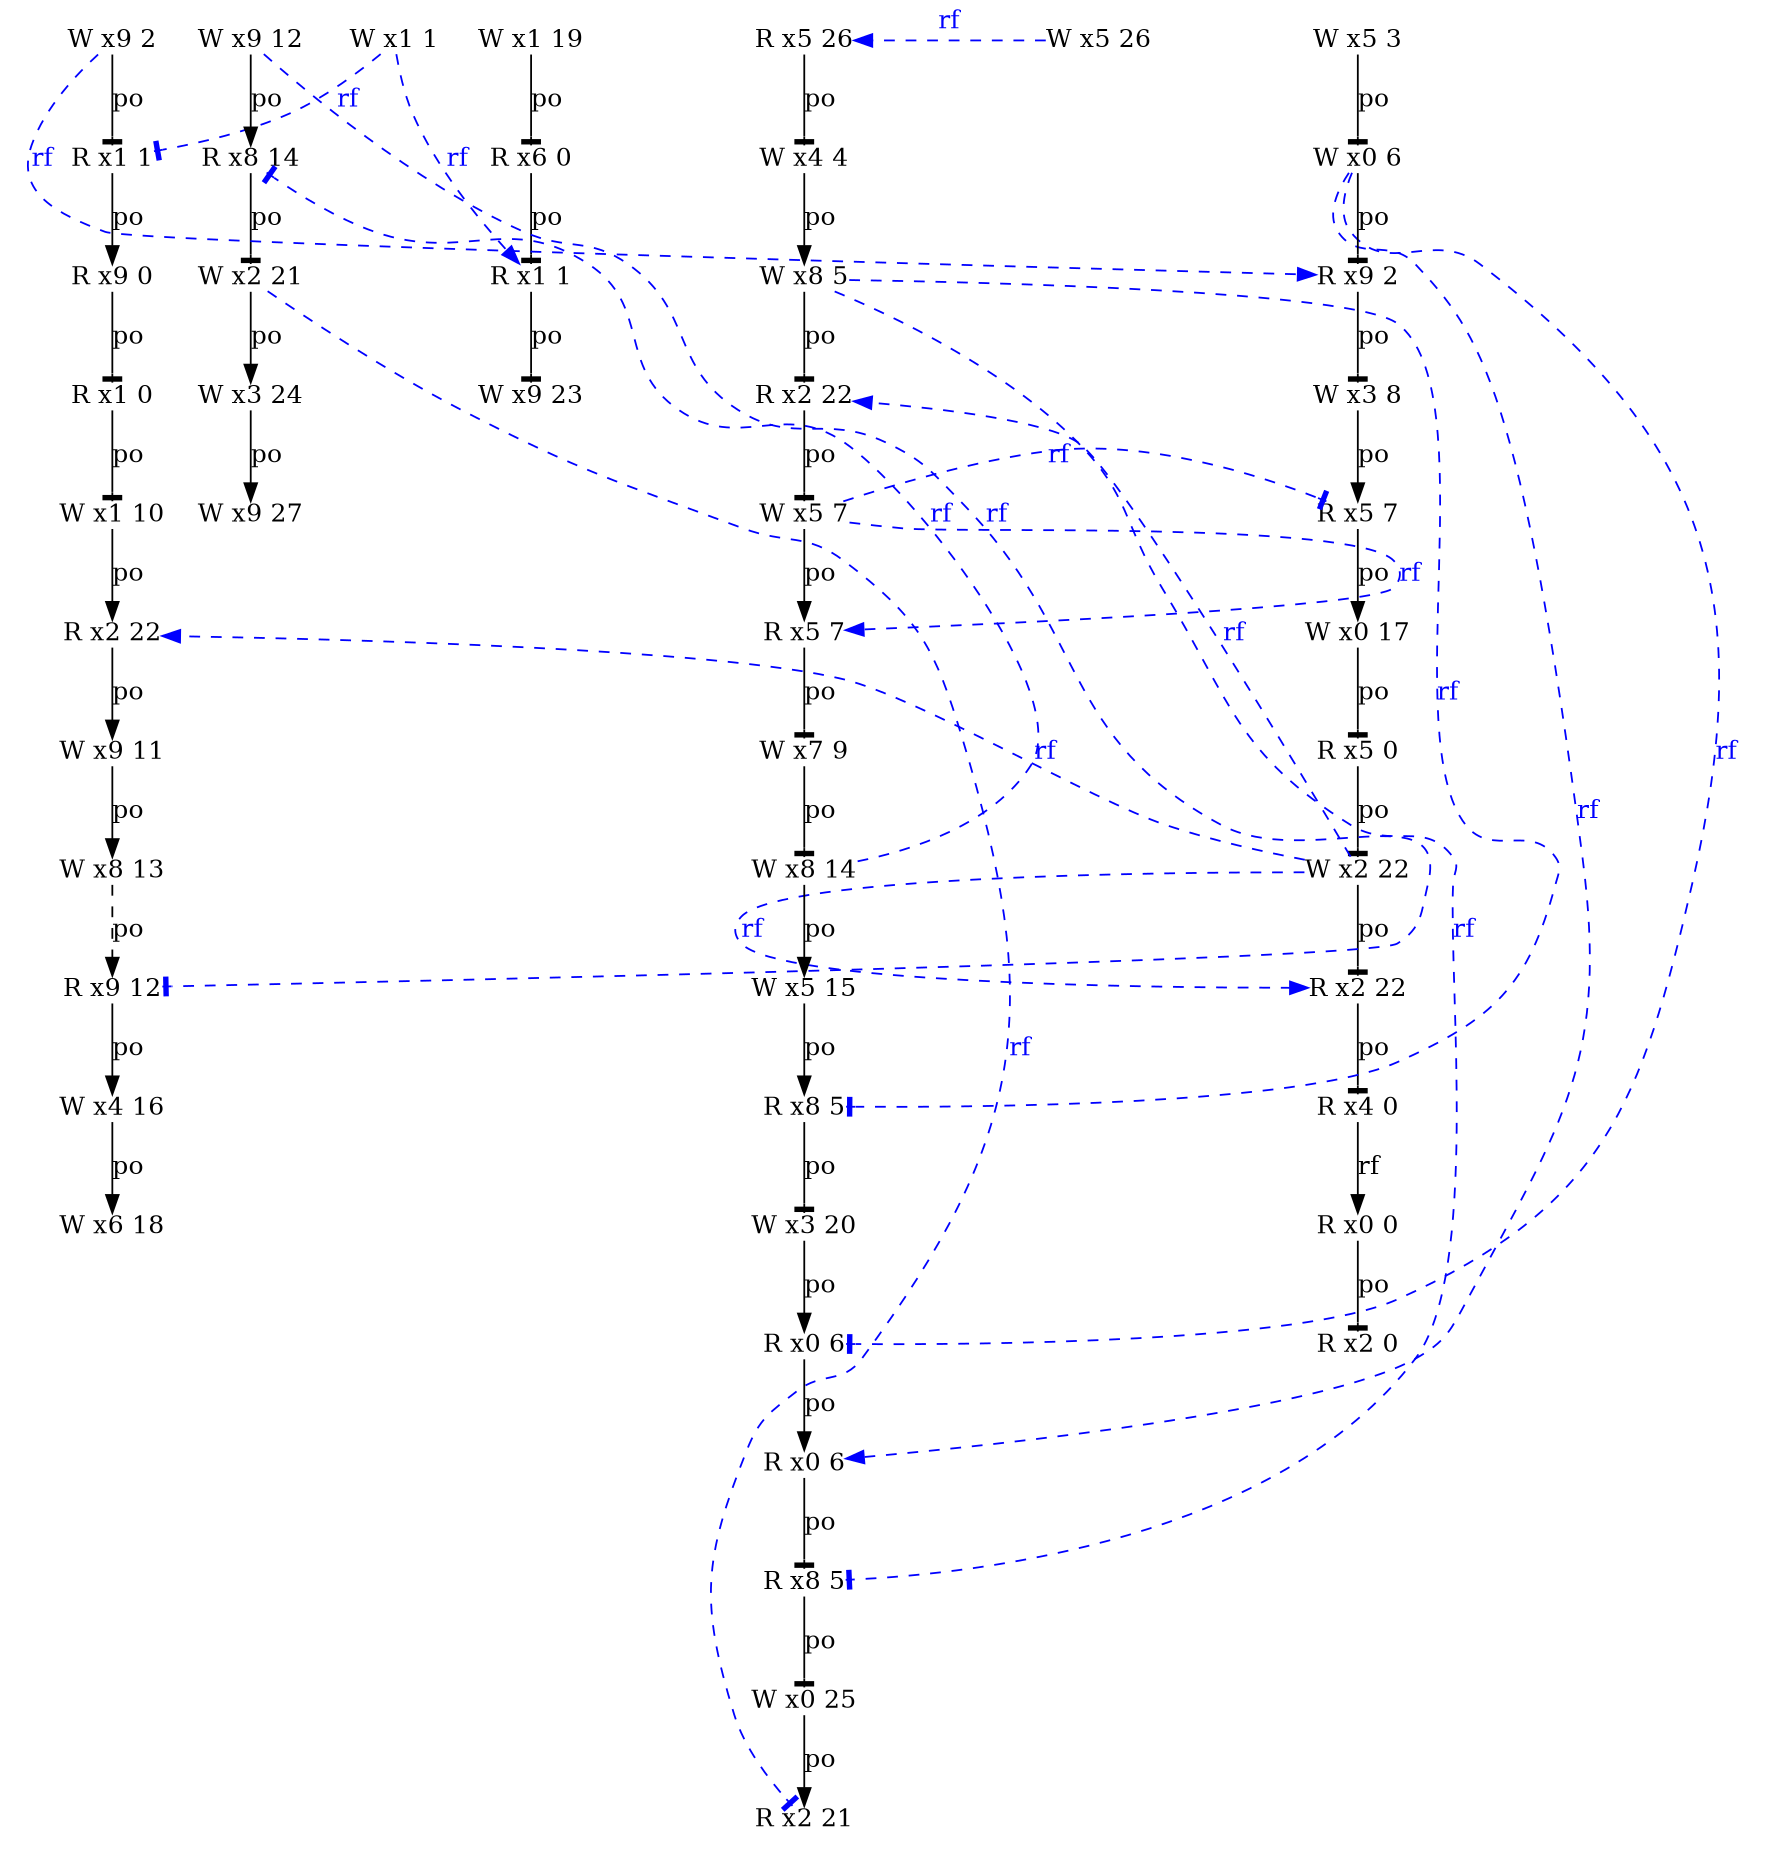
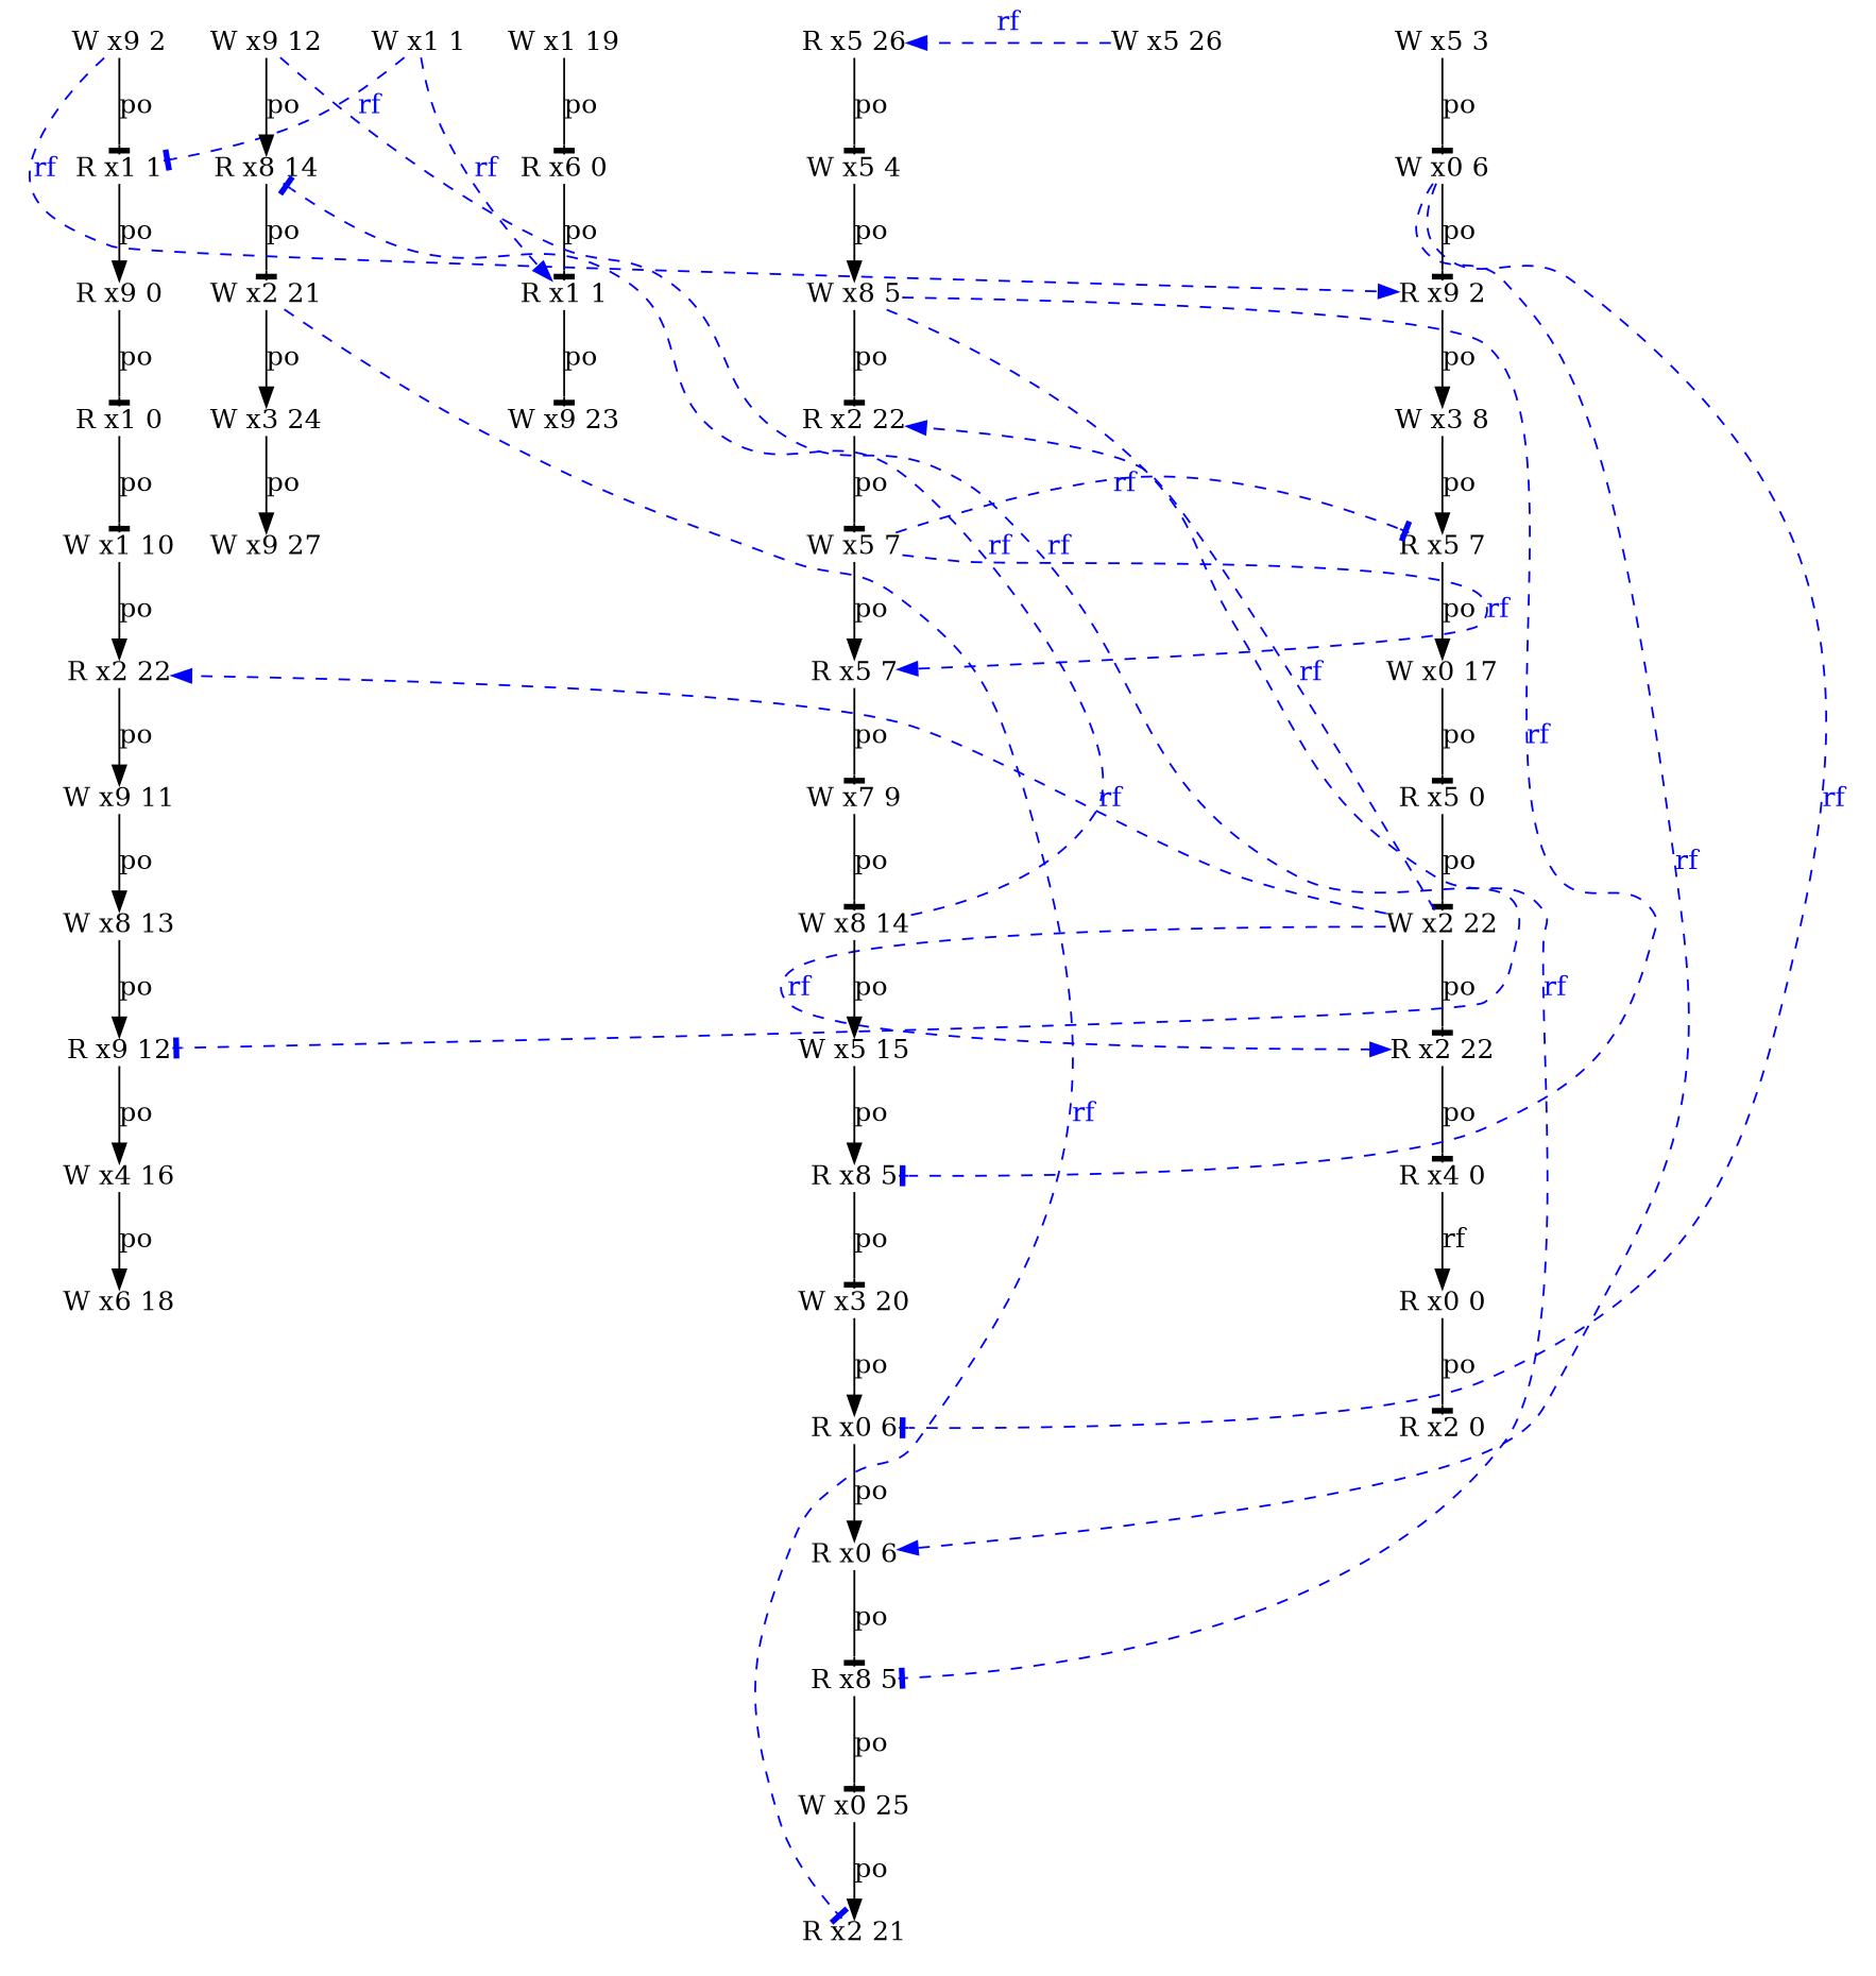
  digraph {
    node [idx=1 loc=5 shape=plain th=0 type=W]
    edge [arrowhead=tee]
    n1 [label="W x0 6" loc=0 th=3]
    n2 [idx=12 label="R x0 6" loc=0 type=R]
    n3 [idx=11 label="R x0 6" loc=0 type=R]
    n4 [idx=2 label="R x9 2" loc=9 th=3 type=R]
    n5 [idx=13 label="R x8 5" loc=8 type=R]
    n6 [idx=3 label="W x3 8" loc=3 th=3]
    n7 [idx=2 label="R x8 14" loc=8 th=1 type=R]
    n8 [idx=3 label="W x2 21" loc=2 th=1]
    n9 [idx=15 label="R x2 21" loc=2 type=R]
    n10 [idx=4 label="W x3 24" loc=3 th=1]
    n11 [idx=10 label="W x6 18" loc=6 th=2]
    n12 [idx=11 label="W x1 19" loc=1 th=2]
    n13 [idx=12 label="R x6 0" loc=6 th=2 type=R]
    n14 [idx=11 label="R x2 0" loc=2 th=3 type=R]
    n15 [idx=10 label="R x0 0" loc=0 th=3 type=R]
    n16 [idx=8 label="R x2 22" loc=2 th=3 type=R]
    n17 [idx=9 label="R x4 0" loc=4 th=3 type=R]
    n18 [idx=14 label="W x0 25" loc=0]
    n19 [idx=4 label="R x5 7" th=3 type=R]
    n20 [idx=5 label="W x0 17" loc=0 th=3]
    n21 [idx=6 label="R x5 0" th=3 type=R]
    n22 [idx=4 label="W x1 10" loc=1 th=2]
    n23 [idx=5 label="R x2 22" loc=2 th=2 type=R]
    n24 [idx=6 label="W x9 11" loc=9 th=2]
    n25 [idx=4 label="W x5 7"]
    n26 [idx=5 label="R x5 7" type=R]
    n27 [idx=6 label="W x7 9" loc=7]
    n28 [idx=7 label="W x2 22" loc=2 th=3]
    n29 [idx=3 label="R x2 22" loc=2 type=R]
    n30 [idx=0 label="W x5 3" th=3]
    n31 [idx=15 label="W x5 26" th=2]
    n32 [idx=0 label="R x5 26" type=R]
-   n33 [label="W x4 4"]
+   n33 [label="W x5 4"]
    n34 [idx=5 label="W x9 27" loc=9 th=1]
    n35 [idx=14 label="W x9 23" loc=9 th=2]
    n36 [idx=13 label="R x1 1" loc=1 th=2 type=R]
    n37 [idx=0 label="W x1 1" loc=1 th=1]
    n38 [label="R x1 1" loc=1 th=2 type=R]
    n39 [idx=2 label="R x9 0" loc=9 th=2 type=R]
    n40 [label="W x9 12" loc=9 th=1]
    n41 [idx=8 label="R x9 12" loc=9 th=2 type=R]
    n42 [idx=0 label="W x9 2" loc=9 th=2]
    n43 [idx=8 label="W x5 15"]
    n44 [idx=9 label="R x8 5" loc=8 type=R]
    n45 [idx=10 label="W x3 20" loc=3]
    n46 [idx=9 label="W x4 16" loc=4 th=2]
    n47 [idx=3 label="R x1 0" loc=1 th=2 type=R]
    n48 [idx=2 label="W x8 5" loc=8]
    n49 [idx=7 label="W x8 13" loc=8 th=2]
    n50 [idx=7 label="W x8 14" loc=8]
    n1 -> n2 [arrowhead=normal color=blue constraint=false fontcolor=blue from_idx=1 from_th=3 label=rf style=dashed to_idx=12 to_th=0]
    n1 -> n3 [color=blue constraint=false fontcolor=blue from_idx=1 from_th=3 label=rf style=dashed to_idx=11 to_th=0]
    n1 -> n4 [label=po]
    n2 -> n5 [label=po]
    n3 -> n2 [arrowhead=normal label=po]
-   n4 -> n6 [label=po]
+   n4 -> n6 [arrowhead=normal label=po]
    n5 -> n18 [label=po]
    n6 -> n19 [arrowhead=normal label=po]
    n7 -> n8 [label=po]
    n8 -> n9 [color=blue constraint=false fontcolor=blue from_idx=3 from_th=1 label=rf style=dashed to_idx=15 to_th=0]
    n8 -> n10 [arrowhead=normal label=po]
    n10 -> n34 [arrowhead=normal label=po]
    n12 -> n13 [label=po]
    n13 -> n36 [label=po]
    n15 -> n14 [label=po]
    n16 -> n17 [label=po]
    n17 -> n15 [arrowhead=normal label=rf]
    n18 -> n9 [arrowhead=normal label=po]
    n19 -> n20 [arrowhead=normal label=po]
    n20 -> n21 [label=po]
    n21 -> n28 [label=po]
    n22 -> n23 [arrowhead=normal label=po]
    n23 -> n24 [arrowhead=normal label=po]
    n24 -> n49 [arrowhead=normal label=po]
    n25 -> n19 [color=blue constraint=false fontcolor=blue from_idx=4 from_th=0 label=rf style=dashed to_idx=4 to_th=3]
    n25 -> n26 [arrowhead=normal label=po]
    n25 -> n26 [arrowhead=normal color=blue constraint=false fontcolor=blue from_idx=4 from_th=0 label=rf style=dashed to_idx=5 to_th=0]
    n26 -> n27 [label=po]
    n27 -> n50 [label=po]
    n28 -> n16 [label=po]
    n28 -> n16 [arrowhead=normal color=blue constraint=false fontcolor=blue from_idx=7 from_th=3 label=rf style=dashed to_idx=8 to_th=3]
    n28 -> n23 [arrowhead=normal color=blue constraint=false fontcolor=blue from_idx=7 from_th=3 label=rf style=dashed to_idx=5 to_th=2]
    n28 -> n29 [arrowhead=normal color=blue constraint=false fontcolor=blue from_idx=7 from_th=3 label=rf style=dashed to_idx=3 to_th=0]
    n29 -> n25 [label=po]
    n30 -> n1 [label=po]
    n31 -> n32 [arrowhead=normal color=blue constraint=false fontcolor=blue from_idx=15 from_th=2 label=rf style=dashed to_idx=0 to_th=0]
    n32 -> n33 [label=po]
    n33 -> n48 [arrowhead=normal label=po]
    n36 -> n35 [label=po]
    n37 -> n36 [arrowhead=normal color=blue constraint=false fontcolor=blue from_idx=0 from_th=1 label=rf style=dashed to_idx=13 to_th=2]
    n37 -> n38 [color=blue constraint=false fontcolor=blue from_idx=0 from_th=1 label=rf style=dashed to_idx=1 to_th=2]
    n38 -> n39 [arrowhead=normal label=po]
    n39 -> n47 [label=po]
    n40 -> n7 [arrowhead=normal label=po]
    n40 -> n41 [color=blue constraint=false fontcolor=blue from_idx=1 from_th=1 label=rf style=dashed to_idx=8 to_th=2]
    n41 -> n46 [arrowhead=normal label=po]
    n42 -> n4 [arrowhead=normal color=blue constraint=false fontcolor=blue from_idx=0 from_th=2 label=rf style=dashed to_idx=2 to_th=3]
    n42 -> n38 [label=po]
    n43 -> n44 [arrowhead=normal label=po]
    n44 -> n45 [label=po]
    n45 -> n3 [arrowhead=normal label=po]
    n46 -> n11 [arrowhead=normal label=po]
    n47 -> n22 [label=po]
    n48 -> n5 [color=blue constraint=false fontcolor=blue from_idx=2 from_th=0 label=rf style=dashed to_idx=13 to_th=0]
    n48 -> n29 [label=po]
    n48 -> n44 [color=blue constraint=false fontcolor=blue from_idx=2 from_th=0 label=rf style=dashed to_idx=9 to_th=0]
-   n49 -> n41 [arrowhead=normal label=po style=dashed]
+   n49 -> n41 [arrowhead=normal label=po]
    n50 -> n7 [color=blue constraint=false fontcolor=blue from_idx=7 from_th=0 label=rf style=dashed to_idx=2 to_th=1]
    n50 -> n43 [arrowhead=normal label=po]
  }
